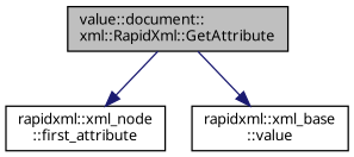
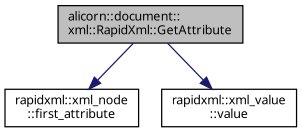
  digraph {
    rankdir=TB
    node [color=black fillcolor=white fontname=Verdana fontsize=10 shape=record style=filled]
    edge [color=midnightblue fontname=Verdana fontsize=10 labelfontname=Verdana labelfontsize=10 style=solid]
-   n1 [fillcolor=grey75 fontcolor=black height=0.2 label="value::document::\lxml::RapidXml::GetAttribute" width=0.4]
+   n1 [fillcolor=grey75 fontcolor=black height=0.2 label="alicorn::document::\lxml::RapidXml::GetAttribute" width=0.4]
    n2 [height=0.2 label="rapidxml::xml_node\l::first_attribute" width=0.4]
-   n3 [height=0.2 label="rapidxml::xml_base\l::value" width=0.4]
+   n3 [height=0.2 label="rapidxml::xml_value\l::value" width=0.4]
    n1 -> n2
    n1 -> n3
  }
